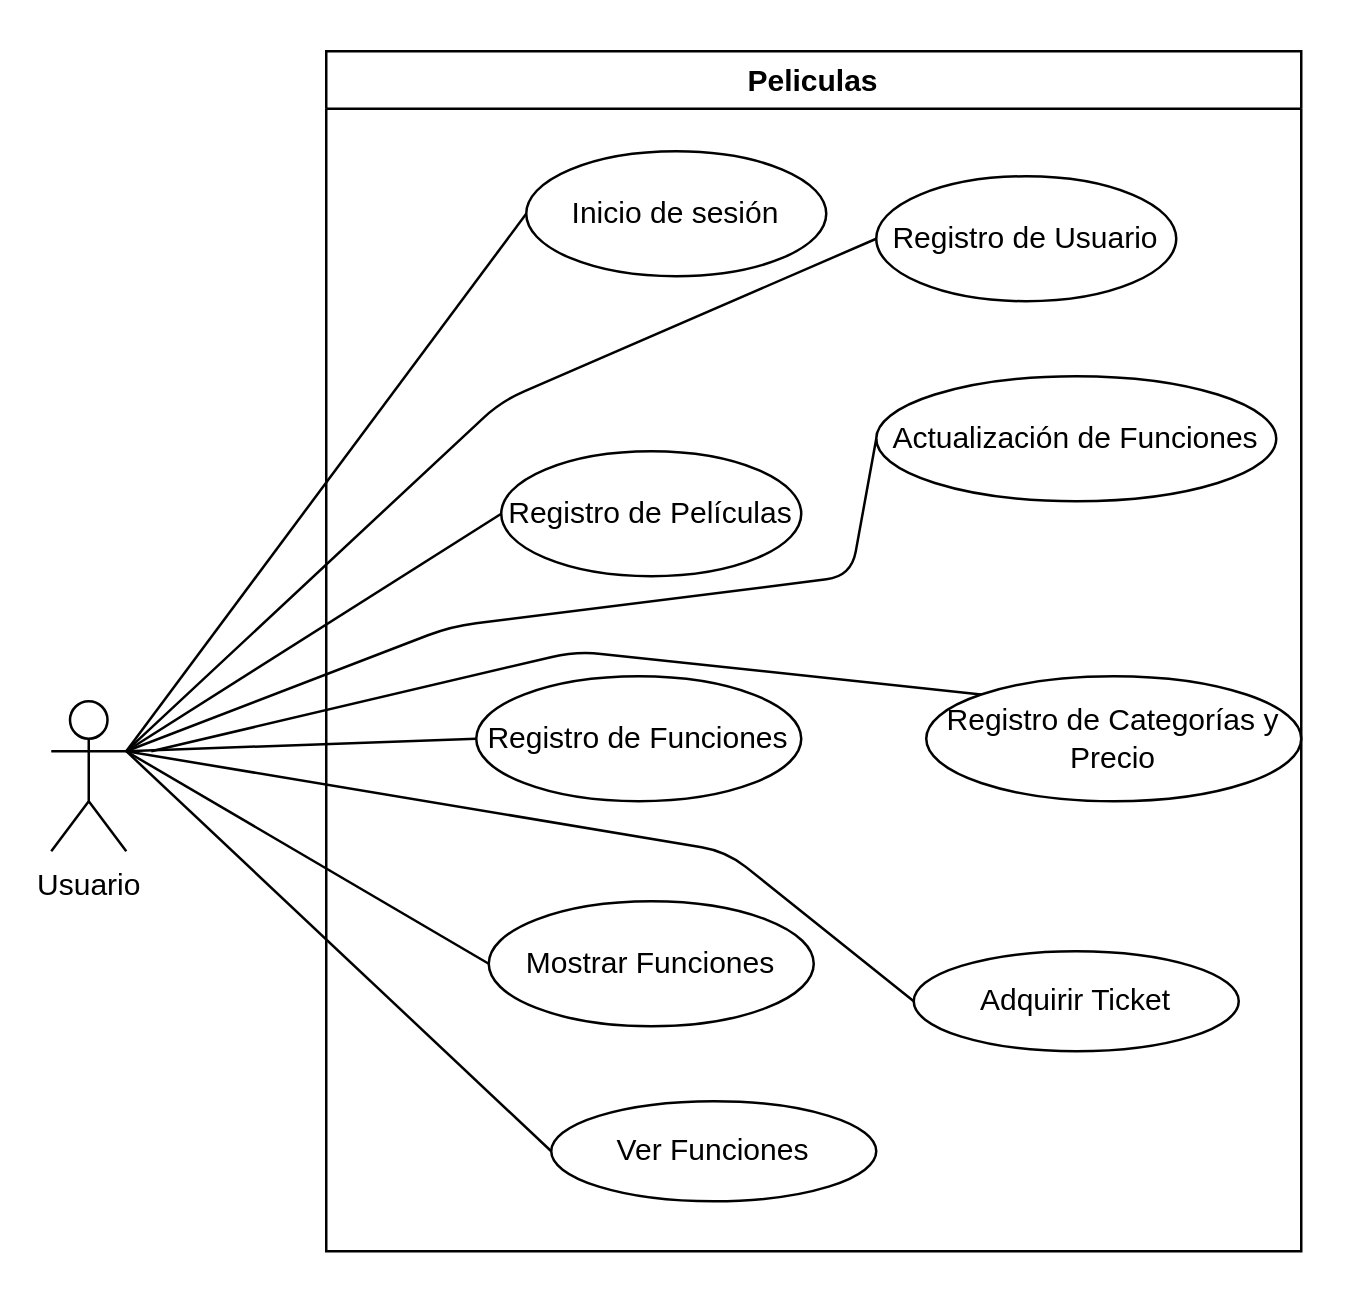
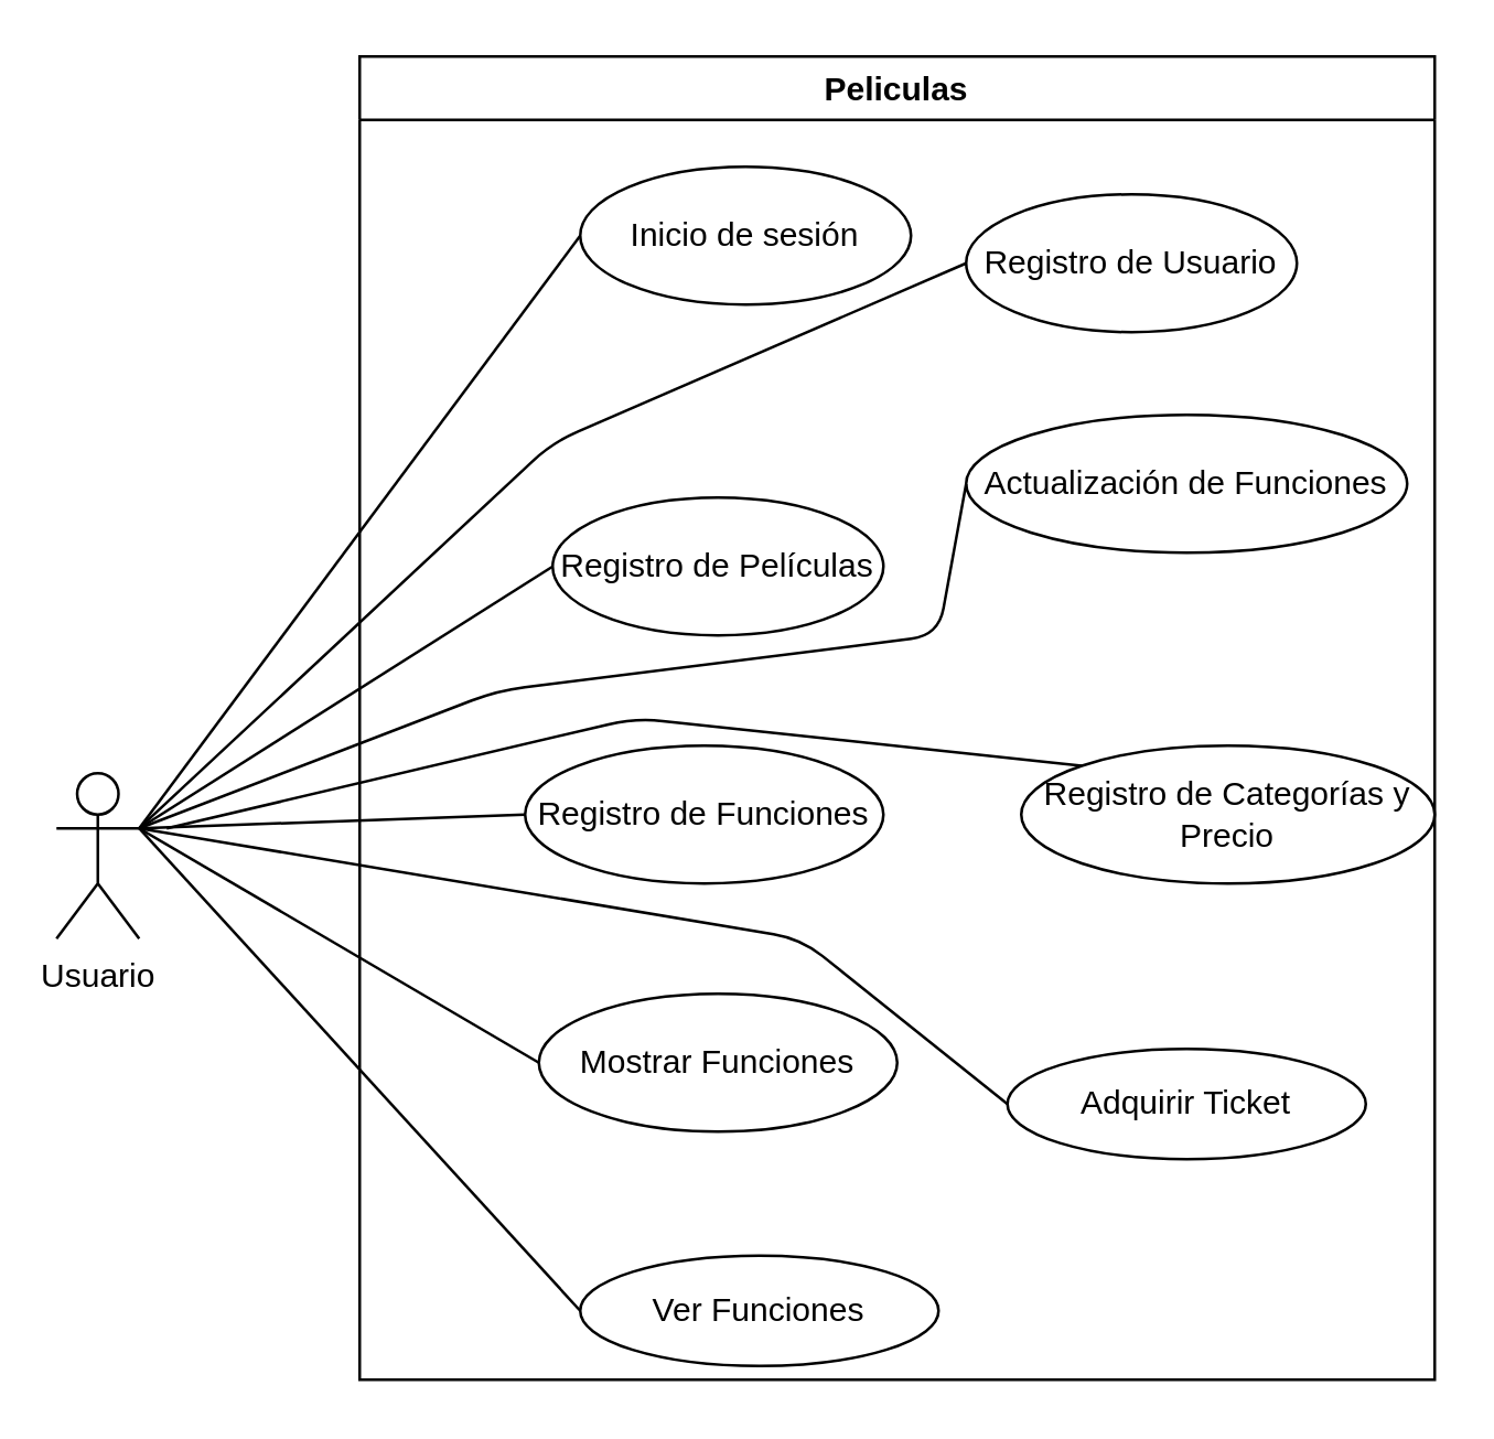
  <mxCell id="0" />
  <mxCell id="1" parent="0" />
  <mxCell id="2" value="Peliculas" style="swimlane;" parent="1" vertex="1"><mxGeometry x="130" y="20" width="390" height="480" as="geometry" /></mxCell>
  <mxCell id="3" value="Actualización de Funciones" style="ellipse;whiteSpace=wrap;html=1;" parent="2" vertex="1"><mxGeometry x="220" y="130" width="160" height="50" as="geometry" /></mxCell>
  <mxCell id="4" value="Registro de Películas" style="ellipse;whiteSpace=wrap;html=1;" parent="2" vertex="1"><mxGeometry x="70" y="160" width="120" height="50" as="geometry" /></mxCell>
  <mxCell id="5" value="Registro de Usuario" style="ellipse;whiteSpace=wrap;html=1;" parent="2" vertex="1"><mxGeometry x="220" y="50" width="120" height="50" as="geometry" /></mxCell>
  <mxCell id="6" value="Inicio de sesión" style="ellipse;whiteSpace=wrap;html=1;" parent="2" vertex="1"><mxGeometry x="80" y="40" width="120" height="50" as="geometry" /></mxCell>
  <mxCell id="7" value="Registro de Categorías y Precio" style="ellipse;whiteSpace=wrap;html=1;" vertex="1" parent="2"><mxGeometry x="240" y="250" width="150" height="50" as="geometry" /></mxCell>
  <mxCell id="8" value="Registro de Funciones" style="ellipse;whiteSpace=wrap;html=1;" vertex="1" parent="2"><mxGeometry x="60" y="250" width="130" height="50" as="geometry" /></mxCell>
  <mxCell id="9" value="Adquirir Ticket" style="ellipse;whiteSpace=wrap;html=1;" vertex="1" parent="2"><mxGeometry x="235" y="360" width="130" height="40" as="geometry" /></mxCell>
  <mxCell id="10" value="Mostrar Funciones" style="ellipse;whiteSpace=wrap;html=1;" vertex="1" parent="2"><mxGeometry x="65" y="340" width="130" height="50" as="geometry" /></mxCell>
- <mxCell id="11" value="Ver Funciones" style="ellipse;whiteSpace=wrap;html=1;" vertex="1" parent="2"><mxGeometry x="90" y="420" width="130" height="40" as="geometry" /></mxCell>
+ <mxCell id="11" value="Ver Funciones" style="ellipse;whiteSpace=wrap;html=1;" vertex="1" parent="2"><mxGeometry x="80" y="435" width="130" height="40" as="geometry" /></mxCell>
  <mxCell id="12" value="Usuario" style="shape=umlActor;verticalLabelPosition=bottom;verticalAlign=top;html=1;outlineConnect=0;" parent="1" vertex="1"><mxGeometry x="20" y="280" width="30" height="60" as="geometry" /></mxCell>
  <mxCell id="13" value="" style="endArrow=none;html=1;exitX=1;exitY=0.333;exitDx=0;exitDy=0;exitPerimeter=0;entryX=0;entryY=0.5;entryDx=0;entryDy=0;" parent="1" source="12" target="6" edge="1"><mxGeometry width="50" height="50" relative="1" as="geometry"><mxPoint x="200" y="240" as="sourcePoint" /><mxPoint x="250" y="190" as="targetPoint" /></mxGeometry></mxCell>
  <mxCell id="14" value="" style="endArrow=none;html=1;exitX=1;exitY=0.333;exitDx=0;exitDy=0;exitPerimeter=0;entryX=0;entryY=0.5;entryDx=0;entryDy=0;" parent="1" source="12" target="5" edge="1"><mxGeometry width="50" height="50" relative="1" as="geometry"><mxPoint x="200" y="240" as="sourcePoint" /><mxPoint x="250" y="190" as="targetPoint" /><Array as="points"><mxPoint x="200" y="160" /></Array></mxGeometry></mxCell>
  <mxCell id="15" value="" style="endArrow=none;html=1;exitX=1;exitY=0.333;exitDx=0;exitDy=0;exitPerimeter=0;entryX=0;entryY=0.5;entryDx=0;entryDy=0;" parent="1" source="12" target="4" edge="1"><mxGeometry width="50" height="50" relative="1" as="geometry"><mxPoint x="200" y="240" as="sourcePoint" /><mxPoint x="250" y="190" as="targetPoint" /></mxGeometry></mxCell>
  <mxCell id="16" value="" style="endArrow=none;html=1;entryX=0;entryY=0.5;entryDx=0;entryDy=0;" parent="1" target="3" edge="1"><mxGeometry width="50" height="50" relative="1" as="geometry"><mxPoint x="50" y="300" as="sourcePoint" /><mxPoint x="250" y="190" as="targetPoint" /><Array as="points"><mxPoint x="180" y="250" /><mxPoint x="340" y="230" /></Array></mxGeometry></mxCell>
  <mxCell id="17" value="" style="endArrow=none;html=1;exitX=1;exitY=0.333;exitDx=0;exitDy=0;exitPerimeter=0;entryX=0;entryY=0.5;entryDx=0;entryDy=0;" edge="1" parent="1" source="12" target="8"><mxGeometry width="50" height="50" relative="1" as="geometry"><mxPoint x="270" y="310" as="sourcePoint" /><mxPoint x="320" y="260" as="targetPoint" /></mxGeometry></mxCell>
  <mxCell id="18" value="" style="endArrow=none;html=1;entryX=0;entryY=0;entryDx=0;entryDy=0;" edge="1" parent="1" target="7"><mxGeometry width="50" height="50" relative="1" as="geometry"><mxPoint x="60" y="300" as="sourcePoint" /><mxPoint x="320" y="260" as="targetPoint" /><Array as="points"><mxPoint x="230" y="260" /></Array></mxGeometry></mxCell>
  <mxCell id="19" value="" style="endArrow=none;html=1;entryX=0;entryY=0.5;entryDx=0;entryDy=0;" edge="1" parent="1" target="10"><mxGeometry width="50" height="50" relative="1" as="geometry"><mxPoint x="50" y="300" as="sourcePoint" /><mxPoint x="320" y="260" as="targetPoint" /></mxGeometry></mxCell>
  <mxCell id="20" value="" style="endArrow=none;html=1;entryX=0;entryY=0.5;entryDx=0;entryDy=0;" edge="1" parent="1" target="9"><mxGeometry width="50" height="50" relative="1" as="geometry"><mxPoint x="50" y="300" as="sourcePoint" /><mxPoint x="320" y="260" as="targetPoint" /><Array as="points"><mxPoint x="290" y="340" /></Array></mxGeometry></mxCell>
  <mxCell id="21" value="" style="endArrow=none;html=1;exitX=0;exitY=0.5;exitDx=0;exitDy=0;entryX=1;entryY=0.333;entryDx=0;entryDy=0;entryPerimeter=0;" edge="1" parent="1" source="11" target="12"><mxGeometry width="50" height="50" relative="1" as="geometry"><mxPoint x="270" y="310" as="sourcePoint" /><mxPoint x="60" y="300" as="targetPoint" /></mxGeometry></mxCell>
